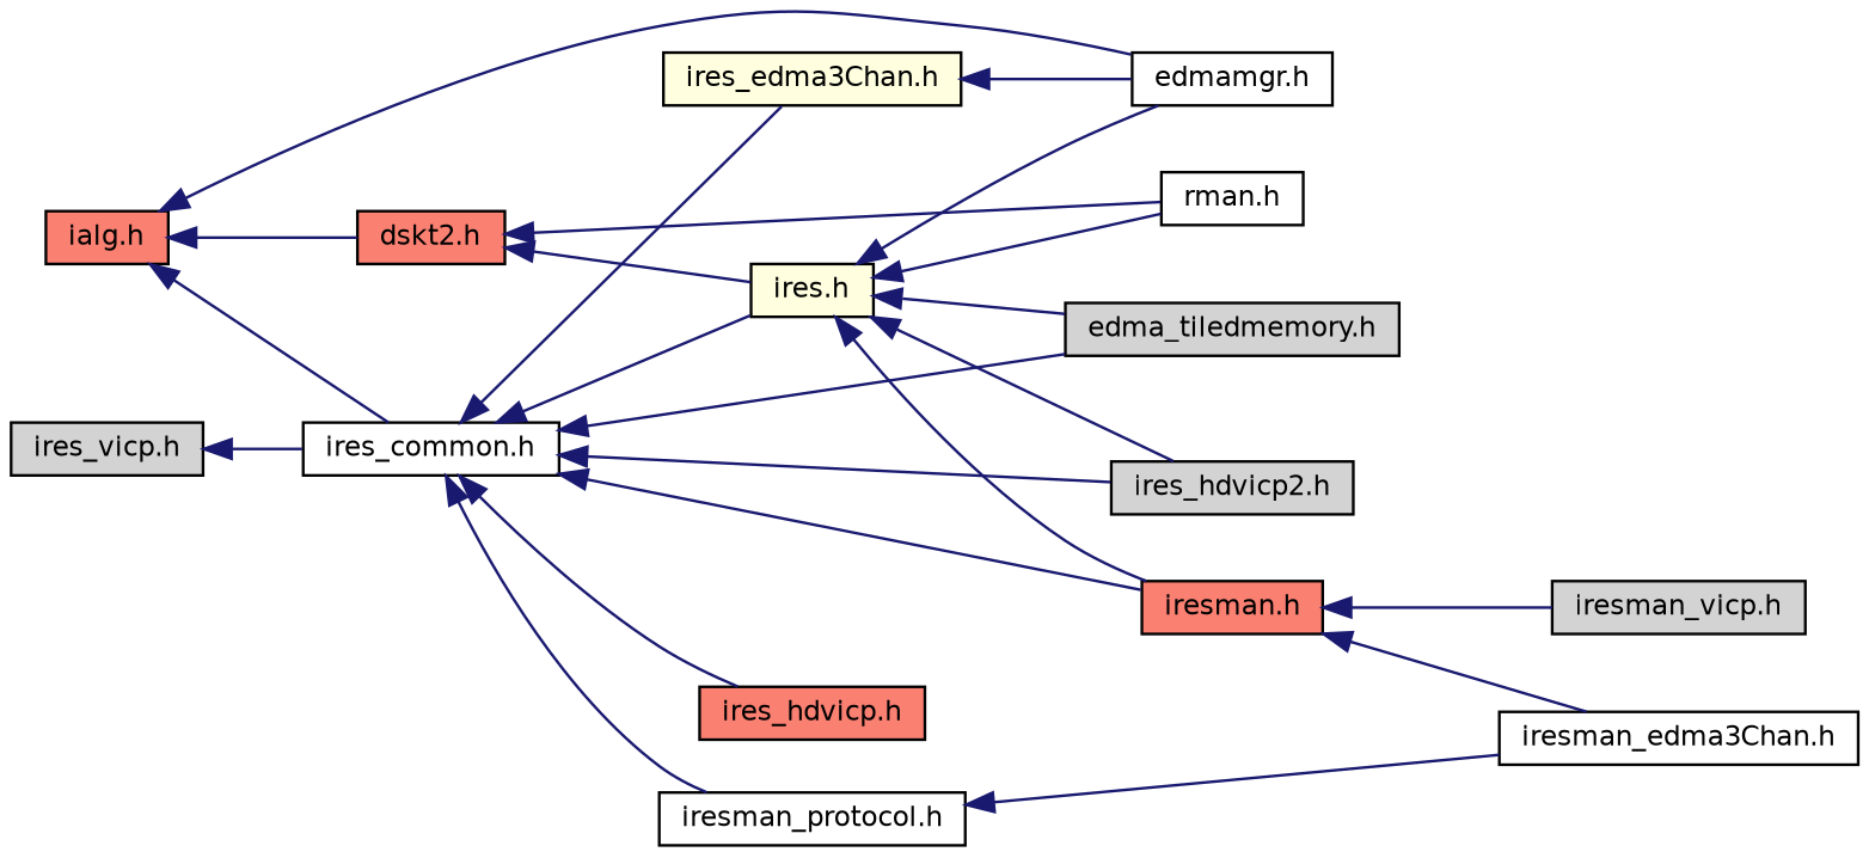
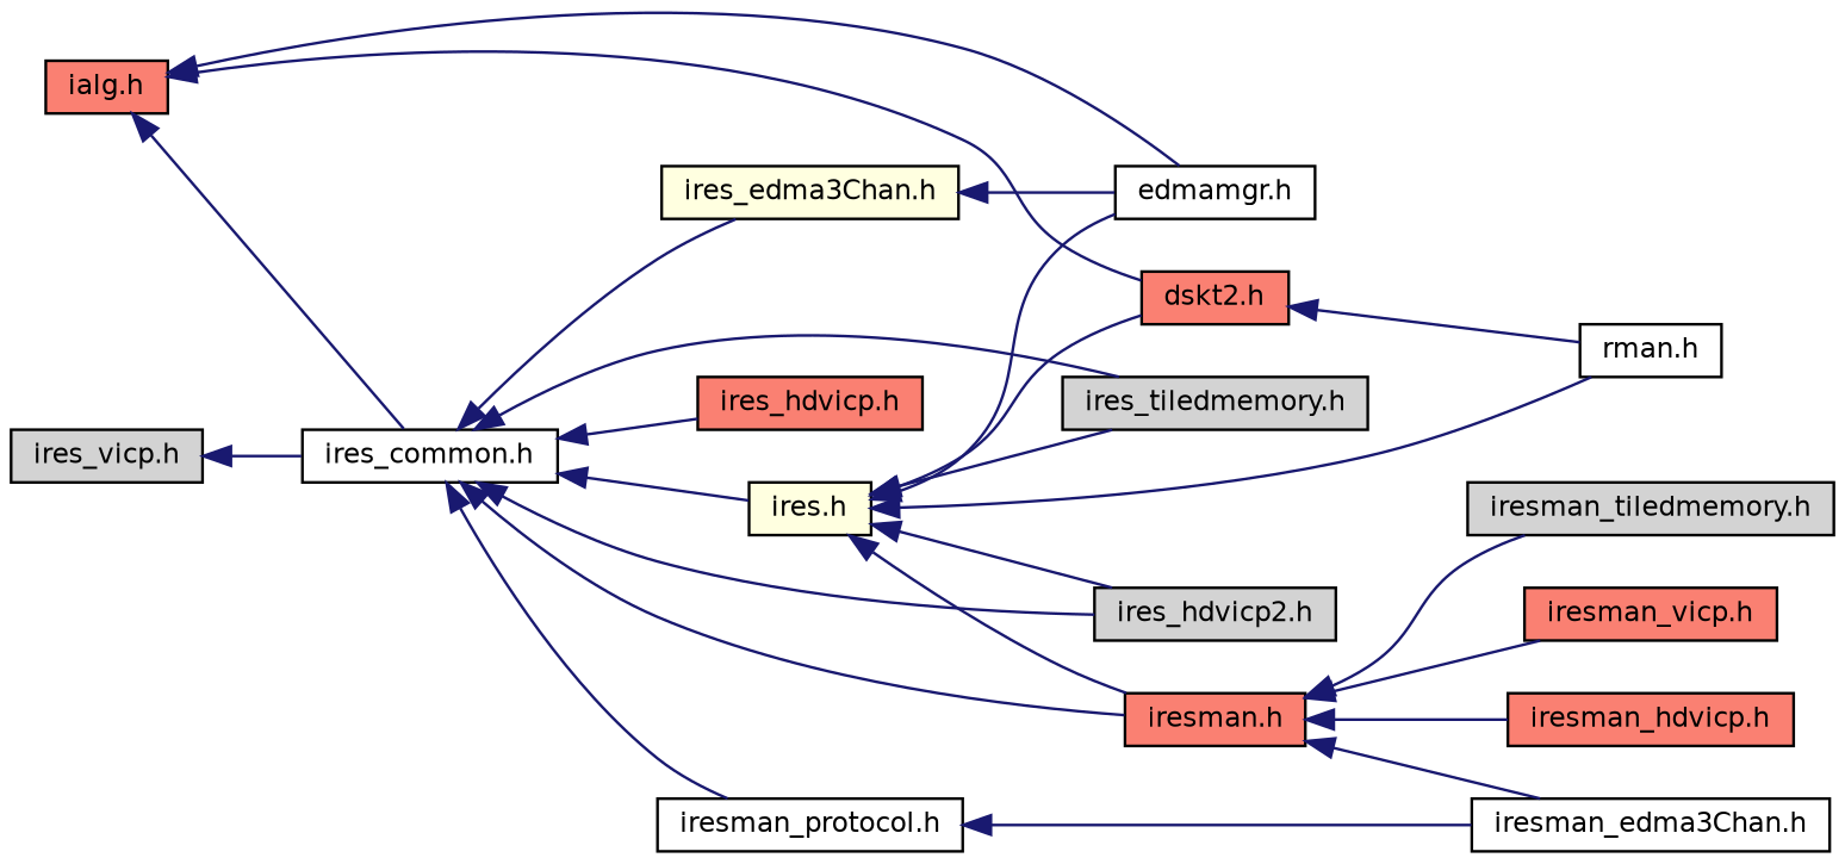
  digraph {
    rankdir=LR
    node [color=black fillcolor=salmon fontname=Helvetica fontsize=10 shape=record style=filled]
    edge [color=midnightblue dir=back fontname=Helvetica fontsize=10 labelfontname=Helvetica labelfontsize=10 style=solid]
    n1 [fontcolor=black height=0.2 label="ialg.h" width=0.4]
    n2 [fillcolor=white height=0.2 label="ires_common.h" width=0.4]
    n3 [height=0.2 label="dskt2.h" width=0.4]
    n4 [fillcolor=white height=0.2 label="edmamgr.h" width=0.4]
    n5 [fillcolor=lightyellow height=0.2 label="ires.h" width=0.4]
    n6 [fillcolor=lightgrey height=0.2 label="ires_hdvicp2.h" width=0.4]
    n7 [height=0.2 label="iresman.h" width=0.4]
-   n8 [fillcolor=lightgrey height=0.2 label="edma_tiledmemory.h" width=0.4]
+   n8 [fillcolor=lightgrey height=0.2 label="ires_tiledmemory.h" width=0.4]
    n9 [fillcolor=lightyellow height=0.2 label="ires_edma3Chan.h" width=0.4]
    n10 [height=0.2 label="ires_hdvicp.h" width=0.4]
    n11 [fillcolor=white height=0.2 label="iresman_protocol.h" width=0.4]
    n12 [fillcolor=white height=0.2 label="rman.h" width=0.4]
    n13 [fillcolor=white height=0.2 label="iresman_edma3Chan.h" width=0.4]
-   n16 [fillcolor=lightgrey height=0.2 label="iresman_vicp.h" width=0.4]
+   n14 [height=0.2 label="iresman_hdvicp.h" width=0.4]
+   n15 [fillcolor=lightgrey height=0.2 label="iresman_tiledmemory.h" width=0.4]
+   n16 [height=0.2 label="iresman_vicp.h" width=0.4]
    n17 [fillcolor=lightgrey height=0.2 label="ires_vicp.h" width=0.4]
    n1 -> n2
    n1 -> n3
    n1 -> n4
    n2 -> n5
    n2 -> n6
    n2 -> n7
    n2 -> n8
    n2 -> n9
    n2 -> n10
    n2 -> n11
    n3 -> n12
-   n3 -> n5
+   n5 -> n3
    n5 -> n4
    n5 -> n6
    n5 -> n7
    n5 -> n8
    n5 -> n12
    n7 -> n13
+   n7 -> n14
+   n7 -> n15
    n7 -> n16
    n9 -> n4
    n11 -> n13
    n17 -> n2
  }
